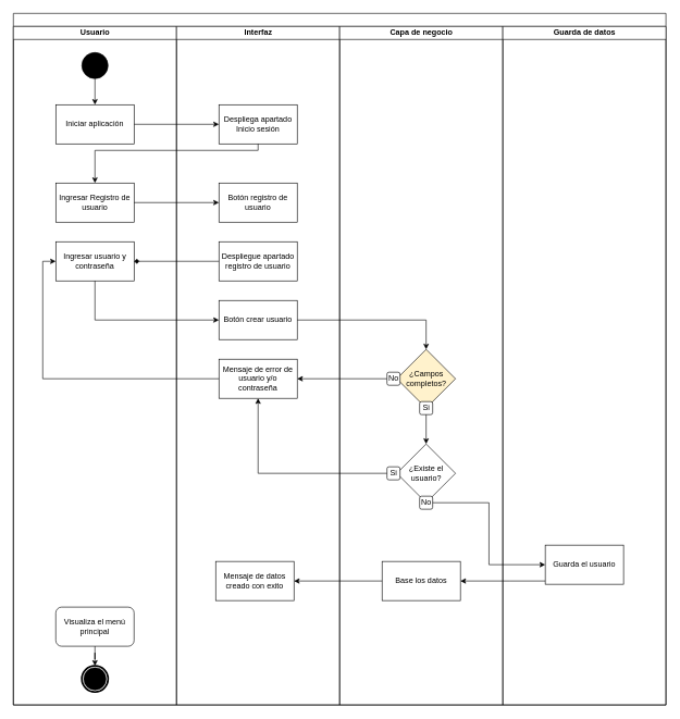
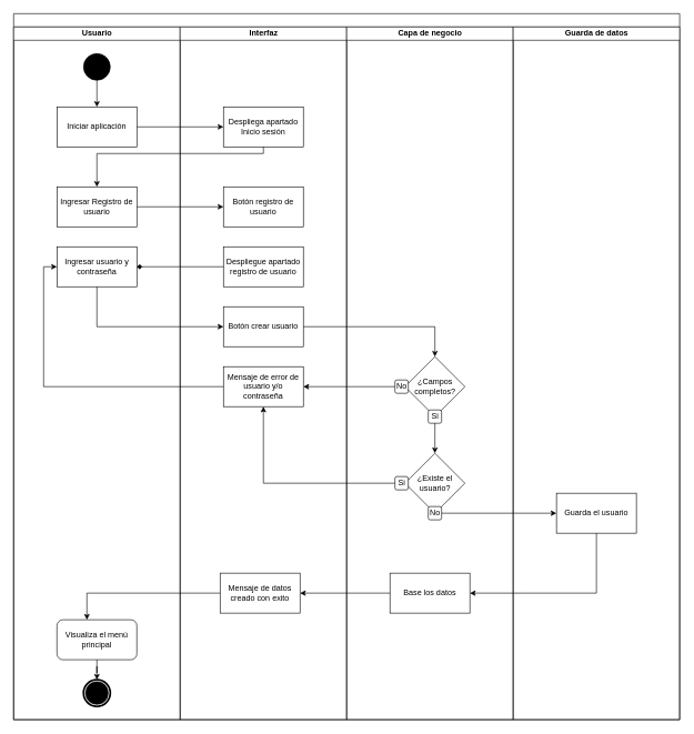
  <mxCell id="0" />
  <mxCell id="1" parent="0" />
  <mxCell id="2" value="" style="swimlane;html=1;childLayout=stackLayout;startSize=20;rounded=0;shadow=0;comic=0;labelBackgroundColor=none;strokeWidth=1;fontFamily=Verdana;fontSize=12;align=center;direction=east;" vertex="1" parent="1"><mxGeometry x="20" y="20" width="1000" height="1060" as="geometry"><mxRectangle y="20" width="70" height="30" as="alternateBounds" /></mxGeometry></mxCell>
  <mxCell id="3" value="Usuario" style="swimlane;html=1;startSize=20;" vertex="1" parent="2"><mxGeometry y="20" width="250" height="1040" as="geometry" /></mxCell>
  <mxCell id="4" style="edgeStyle=orthogonalEdgeStyle;rounded=0;orthogonalLoop=1;jettySize=auto;html=1;entryX=0.5;entryY=0;entryDx=0;entryDy=0;" edge="1" parent="3" source="5" target="7"><mxGeometry relative="1" as="geometry" /></mxCell>
  <mxCell id="5" value="" style="ellipse;whiteSpace=wrap;html=1;rounded=0;shadow=0;comic=0;labelBackgroundColor=none;strokeWidth=1;fillColor=#000000;fontFamily=Verdana;fontSize=12;align=center;" vertex="1" parent="3"><mxGeometry x="105" y="40" width="40" height="40" as="geometry" /></mxCell>
  <mxCell id="6" value="" style="shape=mxgraph.bpmn.shape;html=1;verticalLabelPosition=bottom;labelBackgroundColor=#ffffff;verticalAlign=top;perimeter=ellipsePerimeter;outline=end;symbol=terminate;rounded=0;shadow=0;comic=0;strokeWidth=1;fontFamily=Verdana;fontSize=12;align=center;" vertex="1" parent="3"><mxGeometry x="105" y="980" width="40" height="40" as="geometry" /></mxCell>
  <mxCell id="7" value="Iniciar aplicación" style="rounded=0;whiteSpace=wrap;html=1;" vertex="1" parent="3"><mxGeometry x="65" y="120" width="120" height="60" as="geometry" /></mxCell>
  <mxCell id="8" value="Ingresar Registro de usuario" style="whiteSpace=wrap;html=1;rounded=0;" vertex="1" parent="3"><mxGeometry x="65" y="240" width="120" height="60" as="geometry" /></mxCell>
  <mxCell id="9" style="edgeStyle=orthogonalEdgeStyle;rounded=0;orthogonalLoop=1;jettySize=auto;html=1;" edge="1" parent="3" source="10" target="6"><mxGeometry relative="1" as="geometry" /></mxCell>
  <mxCell id="10" value="Visualiza el menú principal" style="whiteSpace=wrap;html=1;rounded=1;" vertex="1" parent="3"><mxGeometry x="65" y="890" width="120" height="60" as="geometry" /></mxCell>
  <mxCell id="11" value="Ingresar usuario y contraseña" style="rounded=0;whiteSpace=wrap;html=1;" vertex="1" parent="3"><mxGeometry x="65" y="330" width="120" height="60" as="geometry" /></mxCell>
  <mxCell id="12" value="Interfaz" style="swimlane;html=1;startSize=20;" vertex="1" parent="2"><mxGeometry x="250" y="20" width="250" height="1040" as="geometry" /></mxCell>
  <mxCell id="13" value="Despliega apartado Inicio sesión" style="rounded=0;whiteSpace=wrap;html=1;" vertex="1" parent="12"><mxGeometry x="65" y="120" width="120" height="60" as="geometry" /></mxCell>
  <mxCell id="14" value="Botón registro de usuario" style="whiteSpace=wrap;html=1;rounded=0;" vertex="1" parent="12"><mxGeometry x="65" y="240" width="120" height="60" as="geometry" /></mxCell>
  <mxCell id="15" value="Mensaje de error de usuario y/o contraseña" style="whiteSpace=wrap;html=1;rounded=0;" vertex="1" parent="12"><mxGeometry x="65" y="510" width="120" height="60" as="geometry" /></mxCell>
  <mxCell id="16" value="Mensaje de datos creado con exito" style="whiteSpace=wrap;html=1;rounded=0;" vertex="1" parent="12"><mxGeometry x="60" y="820" width="120" height="60" as="geometry" /></mxCell>
  <mxCell id="17" value="Despliegue apartado registro de usuario" style="whiteSpace=wrap;html=1;rounded=0;" vertex="1" parent="12"><mxGeometry x="65" y="330" width="120" height="60" as="geometry" /></mxCell>
  <mxCell id="18" value="Botón crear usuario" style="whiteSpace=wrap;html=1;rounded=0;" vertex="1" parent="12"><mxGeometry x="65" y="420" width="120" height="60" as="geometry" /></mxCell>
  <mxCell id="19" value="Capa de negocio" style="swimlane;html=1;startSize=20;" vertex="1" parent="2"><mxGeometry x="500" y="20" width="250" height="1040" as="geometry"><mxRectangle x="500" y="20" width="40" height="970" as="alternateBounds" /></mxGeometry></mxCell>
  <mxCell id="20" value="Base los datos" style="whiteSpace=wrap;html=1;rounded=0;" vertex="1" parent="19"><mxGeometry x="65" y="820" width="120" height="60" as="geometry" /></mxCell>
  <mxCell id="21" value="" style="group" connectable="0" vertex="1" parent="19"><mxGeometry x="72.5" y="495" width="105" height="100" as="geometry" /></mxCell>
- <mxCell id="22" value="¿Campos completos?" style="rhombus;whiteSpace=wrap;html=1;rounded=0;fillColor=#fff2cc;" vertex="1" parent="21"><mxGeometry x="15" width="90" height="90" as="geometry" /></mxCell>
+ <mxCell id="22" value="¿Campos completos?" style="rhombus;whiteSpace=wrap;html=1;rounded=0;" vertex="1" parent="21"><mxGeometry x="15" width="90" height="90" as="geometry" /></mxCell>
  <mxCell id="23" value="No" style="rounded=1;whiteSpace=wrap;html=1;" vertex="1" parent="21"><mxGeometry y="35" width="20" height="20" as="geometry" /></mxCell>
  <mxCell id="24" value="Si" style="rounded=1;whiteSpace=wrap;html=1;" vertex="1" parent="21"><mxGeometry x="50" y="80" width="20" height="20" as="geometry" /></mxCell>
  <mxCell id="25" style="edgeStyle=orthogonalEdgeStyle;rounded=0;orthogonalLoop=1;jettySize=auto;html=1;exitX=0.5;exitY=1;exitDx=0;exitDy=0;entryX=0.5;entryY=0;entryDx=0;entryDy=0;" edge="1" parent="19" source="24" target="27"><mxGeometry relative="1" as="geometry"><mxPoint x="132.5" y="680.0" as="targetPoint" /></mxGeometry></mxCell>
  <mxCell id="26" value="" style="group" connectable="0" vertex="1" parent="19"><mxGeometry x="72.5" y="640" width="105" height="100" as="geometry" /></mxCell>
  <mxCell id="27" value="¿Existe el usuario?" style="rhombus;whiteSpace=wrap;html=1;rounded=0;" vertex="1" parent="26"><mxGeometry x="15" width="90" height="90" as="geometry" /></mxCell>
  <mxCell id="28" value="Si" style="rounded=1;whiteSpace=wrap;html=1;" vertex="1" parent="26"><mxGeometry y="35" width="20" height="20" as="geometry" /></mxCell>
  <mxCell id="29" value="No" style="rounded=1;whiteSpace=wrap;html=1;" vertex="1" parent="26"><mxGeometry x="50" y="80" width="20" height="20" as="geometry" /></mxCell>
  <mxCell id="30" value="Guarda de datos" style="swimlane;html=1;startSize=20;" vertex="1" parent="2"><mxGeometry x="750" y="20" width="250" height="1040" as="geometry"><mxRectangle x="500" y="20" width="40" height="970" as="alternateBounds" /></mxGeometry></mxCell>
- <mxCell id="31" value="Guarda el usuario" style="whiteSpace=wrap;html=1;rounded=0;" vertex="1" parent="30"><mxGeometry x="65" y="795" width="120" height="60" as="geometry" /></mxCell>
+ <mxCell id="31" value="Guarda el usuario" style="whiteSpace=wrap;html=1;rounded=0;" vertex="1" parent="30"><mxGeometry x="65" y="700" width="120" height="60" as="geometry" /></mxCell>
  <mxCell id="32" style="edgeStyle=orthogonalEdgeStyle;rounded=0;orthogonalLoop=1;jettySize=auto;html=1;entryX=0;entryY=0.5;entryDx=0;entryDy=0;" edge="1" parent="2" source="7" target="13"><mxGeometry relative="1" as="geometry" /></mxCell>
  <mxCell id="33" value="" style="edgeStyle=orthogonalEdgeStyle;rounded=0;orthogonalLoop=1;jettySize=auto;html=1;" edge="1" parent="2" source="13" target="8"><mxGeometry relative="1" as="geometry"><Array as="points"><mxPoint x="375" y="210" /><mxPoint x="125" y="210" /></Array></mxGeometry></mxCell>
  <mxCell id="34" value="" style="edgeStyle=orthogonalEdgeStyle;rounded=0;orthogonalLoop=1;jettySize=auto;html=1;entryX=0;entryY=0.5;entryDx=0;entryDy=0;exitX=1;exitY=0.5;exitDx=0;exitDy=0;" edge="1" parent="2" source="8" target="14"><mxGeometry relative="1" as="geometry"><mxPoint x="210" y="290" as="sourcePoint" /><Array as="points" /></mxGeometry></mxCell>
  <mxCell id="35" value="" style="edgeStyle=orthogonalEdgeStyle;rounded=0;orthogonalLoop=1;jettySize=auto;html=1;" edge="1" parent="2" source="31" target="20"><mxGeometry relative="1" as="geometry"><Array as="points"><mxPoint x="760" y="870" /><mxPoint x="760" y="870" /></Array></mxGeometry></mxCell>
  <mxCell id="36" value="" style="edgeStyle=orthogonalEdgeStyle;rounded=0;orthogonalLoop=1;jettySize=auto;html=1;" edge="1" parent="2" source="20" target="16"><mxGeometry relative="1" as="geometry" /></mxCell>
  <mxCell id="37" style="edgeStyle=orthogonalEdgeStyle;rounded=0;orthogonalLoop=1;jettySize=auto;html=1;entryX=1;entryY=0.5;entryDx=0;entryDy=0;exitX=0;exitY=0.5;exitDx=0;exitDy=0;" edge="1" parent="2" source="23" target="15"><mxGeometry relative="1" as="geometry"><mxPoint x="572.5" y="745.0" as="sourcePoint" /></mxGeometry></mxCell>
+ <mxCell id="38" value="" style="edgeStyle=orthogonalEdgeStyle;rounded=0;orthogonalLoop=1;jettySize=auto;html=1;" edge="1" parent="2" source="16" target="10"><mxGeometry relative="1" as="geometry"><Array as="points"><mxPoint x="110" y="870" /></Array></mxGeometry></mxCell>
  <mxCell id="39" style="edgeStyle=orthogonalEdgeStyle;rounded=0;orthogonalLoop=1;jettySize=auto;html=1;entryX=1;entryY=0.5;entryDx=0;entryDy=0;endArrow=diamond;" edge="1" parent="2" source="17" target="11"><mxGeometry relative="1" as="geometry" /></mxCell>
  <mxCell id="40" value="" style="edgeStyle=orthogonalEdgeStyle;rounded=0;orthogonalLoop=1;jettySize=auto;html=1;" edge="1" parent="2" source="11" target="18"><mxGeometry relative="1" as="geometry"><Array as="points"><mxPoint x="125" y="470" /></Array></mxGeometry></mxCell>
  <mxCell id="41" style="edgeStyle=orthogonalEdgeStyle;rounded=0;orthogonalLoop=1;jettySize=auto;html=1;entryX=0.5;entryY=0;entryDx=0;entryDy=0;" edge="1" parent="2" source="18" target="22"><mxGeometry relative="1" as="geometry" /></mxCell>
  <mxCell id="42" style="edgeStyle=orthogonalEdgeStyle;rounded=0;orthogonalLoop=1;jettySize=auto;html=1;entryX=0;entryY=0.5;entryDx=0;entryDy=0;" edge="1" parent="2" source="15" target="11"><mxGeometry relative="1" as="geometry" /></mxCell>
  <mxCell id="43" style="edgeStyle=orthogonalEdgeStyle;rounded=0;orthogonalLoop=1;jettySize=auto;html=1;entryX=0.5;entryY=1;entryDx=0;entryDy=0;" edge="1" parent="2" source="28" target="15"><mxGeometry relative="1" as="geometry" /></mxCell>
  <mxCell id="44" style="edgeStyle=orthogonalEdgeStyle;rounded=0;orthogonalLoop=1;jettySize=auto;html=1;entryX=0;entryY=0.5;entryDx=0;entryDy=0;" edge="1" parent="2" source="29" target="31"><mxGeometry relative="1" as="geometry" /></mxCell>
